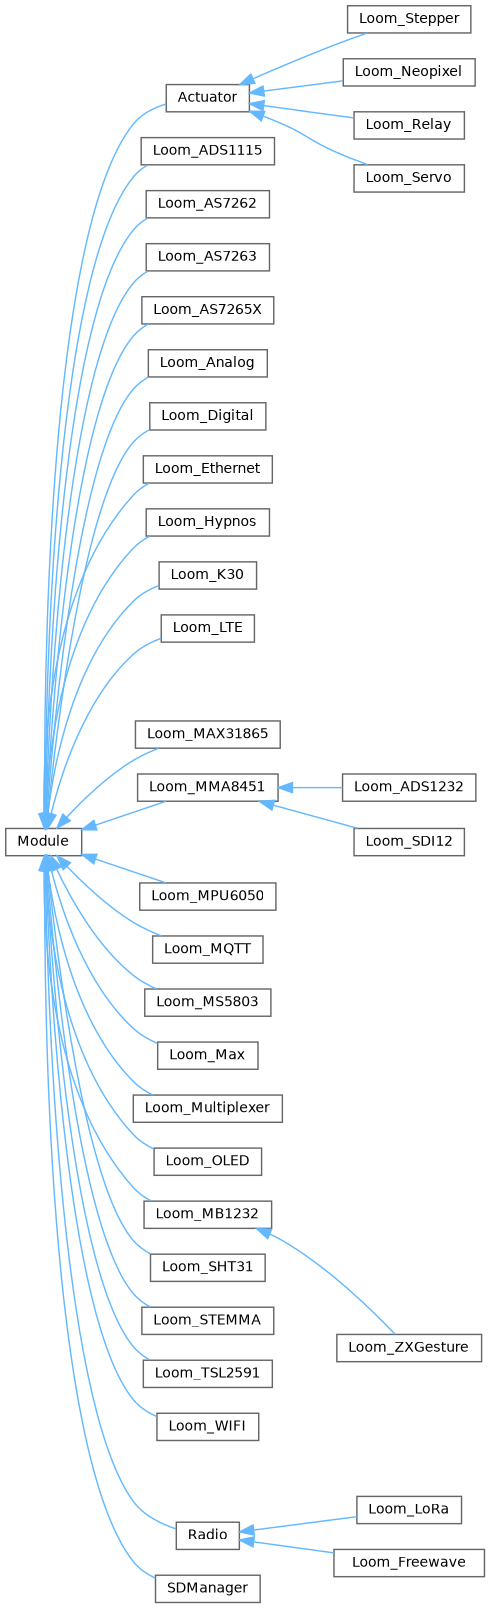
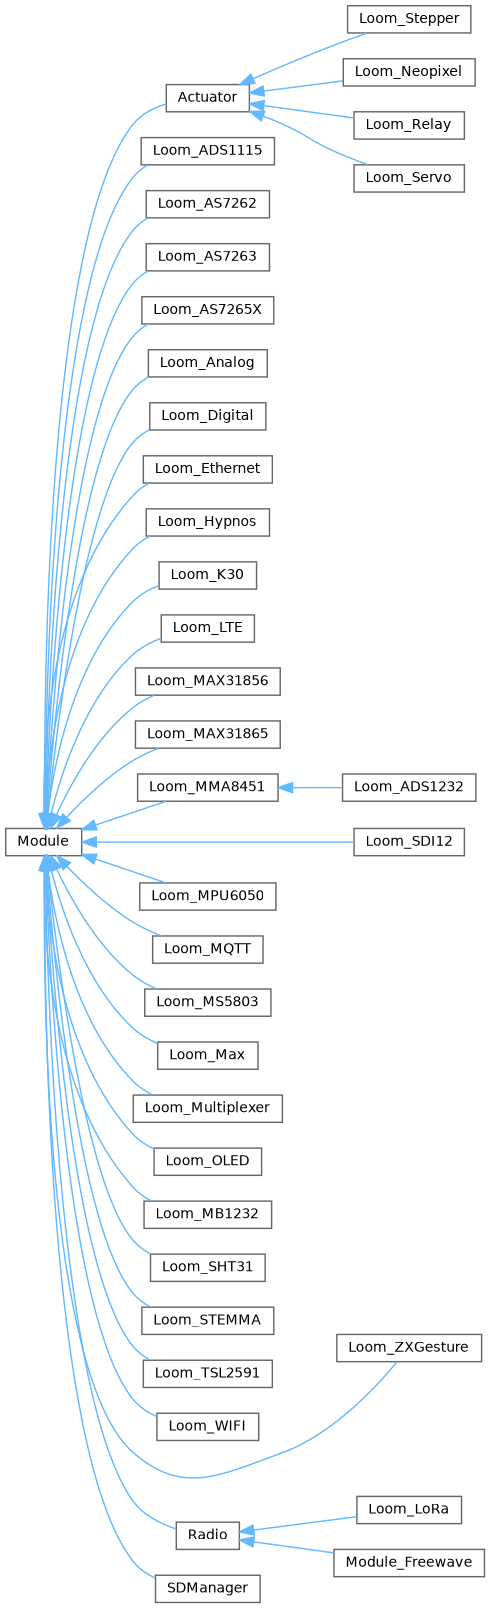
  digraph {
    rankdir=LR
    node [color=grey40 fillcolor=white fontname=Helvetica fontsize=10 shape=box style=filled]
    edge [color=steelblue1 dir=back fontname=Helvetica fontsize=10 labelfontname=Helvetica labelfontsize=10 style=solid]
    n1 [height=0.2 label=Module width=0.4]
    n2 [height=0.2 label=Actuator width=0.4]
    n3 [height=0.2 label=Loom_ADS1115 width=0.4]
    n4 [height=0.2 label=Loom_AS7262 width=0.4]
    n5 [height=0.2 label=Loom_AS7263 width=0.4]
    n6 [height=0.2 label=Loom_AS7265X width=0.4]
    n7 [height=0.2 label=Loom_Analog width=0.4]
    n8 [height=0.2 label=Loom_Digital width=0.4]
    n9 [height=0.2 label=Loom_Ethernet width=0.4]
    n10 [height=0.2 label=Loom_Hypnos width=0.4]
    n11 [height=0.2 label=Loom_K30 width=0.4]
    n12 [height=0.2 label=Loom_LTE width=0.4]
+   n13 [height=0.2 label=Loom_MAX31856 width=0.4]
    n14 [height=0.2 label=Loom_MAX31865 width=0.4]
    n15 [height=0.2 label=Loom_MB1232 width=0.4]
    n16 [height=0.2 label=Loom_MMA8451 width=0.4]
    n17 [height=0.2 label=Loom_MPU6050 width=0.4]
    n18 [height=0.2 label=Loom_MQTT width=0.4]
    n19 [height=0.2 label=Loom_MS5803 width=0.4]
    n20 [height=0.2 label=Loom_Max width=0.4]
    n21 [height=0.2 label=Loom_Multiplexer width=0.4]
    n22 [height=0.2 label=Loom_OLED width=0.4]
    n23 [height=0.2 label=Loom_SDI12 width=0.4]
    n24 [height=0.2 label=Loom_SHT31 width=0.4]
    n25 [height=0.2 label=Loom_STEMMA width=0.4]
    n26 [height=0.2 label=Loom_TSL2591 width=0.4]
    n27 [height=0.2 label=Loom_WIFI width=0.4]
    n28 [height=0.2 label=Loom_ZXGesture width=0.4]
    n29 [height=0.2 label=Radio width=0.4]
    n30 [height=0.2 label=SDManager width=0.4]
    n31 [height=0.2 label=Loom_Neopixel width=0.4]
    n32 [height=0.2 label=Loom_Relay width=0.4]
    n33 [height=0.2 label=Loom_Servo width=0.4]
    n34 [height=0.2 label=Loom_Stepper width=0.4]
    n35 [height=0.2 label=Loom_ADS1232 width=0.4]
-   n36 [height=0.2 label=Loom_Freewave width=0.4]
+   n36 [height=0.2 label=Module_Freewave width=0.4]
    n37 [height=0.2 label=Loom_LoRa width=0.4]
    n1 -> n2
    n1 -> n3
    n1 -> n4
    n1 -> n5
    n1 -> n6
    n1 -> n7
    n1 -> n8
    n1 -> n9
    n1 -> n10
    n1 -> n11
    n1 -> n12
+   n1 -> n13
    n1 -> n14
    n1 -> n15
    n1 -> n16
    n1 -> n17
    n1 -> n18
    n1 -> n19
    n1 -> n20
    n1 -> n21
    n1 -> n22
-   n16 -> n23
+   n1 -> n23
    n1 -> n24
    n1 -> n25
    n1 -> n26
    n1 -> n27
-   n15 -> n28
+   n1 -> n28
    n1 -> n29
    n1 -> n30
    n2 -> n31
    n2 -> n32
    n2 -> n33
    n2 -> n34
    n16 -> n35
    n29 -> n36
    n29 -> n37
  }
